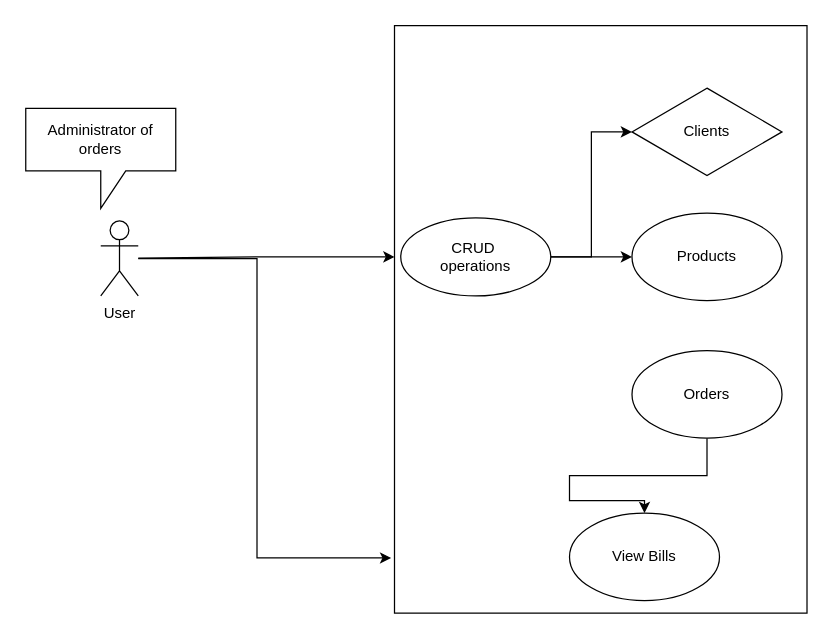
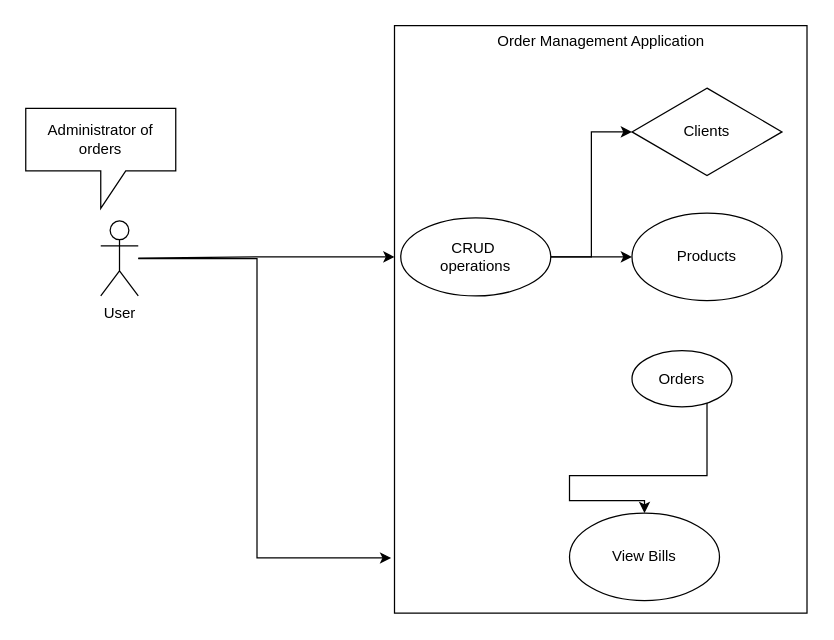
  <mxCell id="0" />
  <mxCell id="1" parent="0" />
  <mxCell id="2" style="rounded=0;orthogonalLoop=1;jettySize=auto;html=1;" parent="1" source="4" edge="1"><mxGeometry relative="1" as="geometry"><mxPoint x="315" y="205" as="targetPoint" /><Array as="points"><mxPoint x="205" y="205" /></Array></mxGeometry></mxCell>
  <mxCell id="3" style="edgeStyle=orthogonalEdgeStyle;rounded=0;orthogonalLoop=1;jettySize=auto;html=1;entryX=-0.008;entryY=0.906;entryDx=0;entryDy=0;entryPerimeter=0;" parent="1" source="4" target="6" edge="1"><mxGeometry relative="1" as="geometry"><Array as="points"><mxPoint x="205" y="206" /><mxPoint x="205" y="446" /></Array></mxGeometry></mxCell>
  <mxCell id="4" value="User" style="shape=umlActor;verticalLabelPosition=bottom;verticalAlign=top;html=1;outlineConnect=0;" parent="1" vertex="1"><mxGeometry x="80" y="176.25" width="30" height="60" as="geometry" /></mxCell>
  <mxCell id="5" value="Administrator of orders" style="shape=callout;whiteSpace=wrap;html=1;perimeter=calloutPerimeter;" parent="1" vertex="1"><mxGeometry x="20" y="86.25" width="120" height="80" as="geometry" /></mxCell>
  <mxCell id="6" value="" style="rounded=0;whiteSpace=wrap;html=1;fillColor=default;" parent="1" vertex="1"><mxGeometry x="315" y="20" width="330" height="470" as="geometry" /></mxCell>
+ <mxCell id="7" value="Order Management Application&lt;div&gt;&lt;br&gt;&lt;/div&gt;" style="text;html=1;align=center;verticalAlign=middle;resizable=0;points=[];autosize=1;strokeColor=none;fillColor=none;" parent="1" vertex="1"><mxGeometry x="385" y="20" width="190" height="40" as="geometry" /></mxCell>
  <mxCell id="8" style="edgeStyle=orthogonalEdgeStyle;rounded=0;orthogonalLoop=1;jettySize=auto;html=1;exitX=1;exitY=0.5;exitDx=0;exitDy=0;entryX=0;entryY=0.5;entryDx=0;entryDy=0;" parent="1" source="10" target="11" edge="1"><mxGeometry relative="1" as="geometry" /></mxCell>
  <mxCell id="9" style="edgeStyle=orthogonalEdgeStyle;rounded=0;orthogonalLoop=1;jettySize=auto;html=1;exitX=1;exitY=0.5;exitDx=0;exitDy=0;entryX=0;entryY=0.5;entryDx=0;entryDy=0;" parent="1" source="10" target="12" edge="1"><mxGeometry relative="1" as="geometry" /></mxCell>
  <mxCell id="10" value="CRUD&amp;nbsp;&lt;div&gt;operations&lt;/div&gt;" style="ellipse;whiteSpace=wrap;html=1;" parent="1" vertex="1"><mxGeometry x="320" y="173.75" width="120" height="62.5" as="geometry" /></mxCell>
  <mxCell id="11" value="Clients" style="rhombus;whiteSpace=wrap;html=1;" parent="1" vertex="1"><mxGeometry x="505" y="70" width="120" height="70" as="geometry" /></mxCell>
  <mxCell id="12" value="Products" style="ellipse;whiteSpace=wrap;html=1;" parent="1" vertex="1"><mxGeometry x="505" y="170" width="120" height="70" as="geometry" /></mxCell>
  <mxCell id="13" style="edgeStyle=orthogonalEdgeStyle;rounded=0;orthogonalLoop=1;jettySize=auto;html=1;entryX=0.5;entryY=0;entryDx=0;entryDy=0;" parent="1" source="14" target="15" edge="1"><mxGeometry relative="1" as="geometry"><Array as="points"><mxPoint x="565" y="380" /><mxPoint x="455" y="380" /><mxPoint x="455" y="400" /></Array></mxGeometry></mxCell>
- <mxCell id="14" value="Orders" style="ellipse;whiteSpace=wrap;html=1;" parent="1" vertex="1"><mxGeometry x="505" y="280" width="120" height="70" as="geometry" /></mxCell>
+ <mxCell id="14" value="Orders" style="ellipse;whiteSpace=wrap;html=1;" parent="1" vertex="1"><mxGeometry x="505" y="280" width="80" height="45" as="geometry" /></mxCell>
  <mxCell id="15" value="View Bills" style="ellipse;whiteSpace=wrap;html=1;" parent="1" vertex="1"><mxGeometry x="455" y="410" width="120" height="70" as="geometry" /></mxCell>
  <mxCell id="16" style="edgeStyle=orthogonalEdgeStyle;rounded=0;orthogonalLoop=1;jettySize=auto;html=1;exitX=0.5;exitY=1;exitDx=0;exitDy=0;" parent="1" source="6" target="6" edge="1"><mxGeometry relative="1" as="geometry" /></mxCell>
